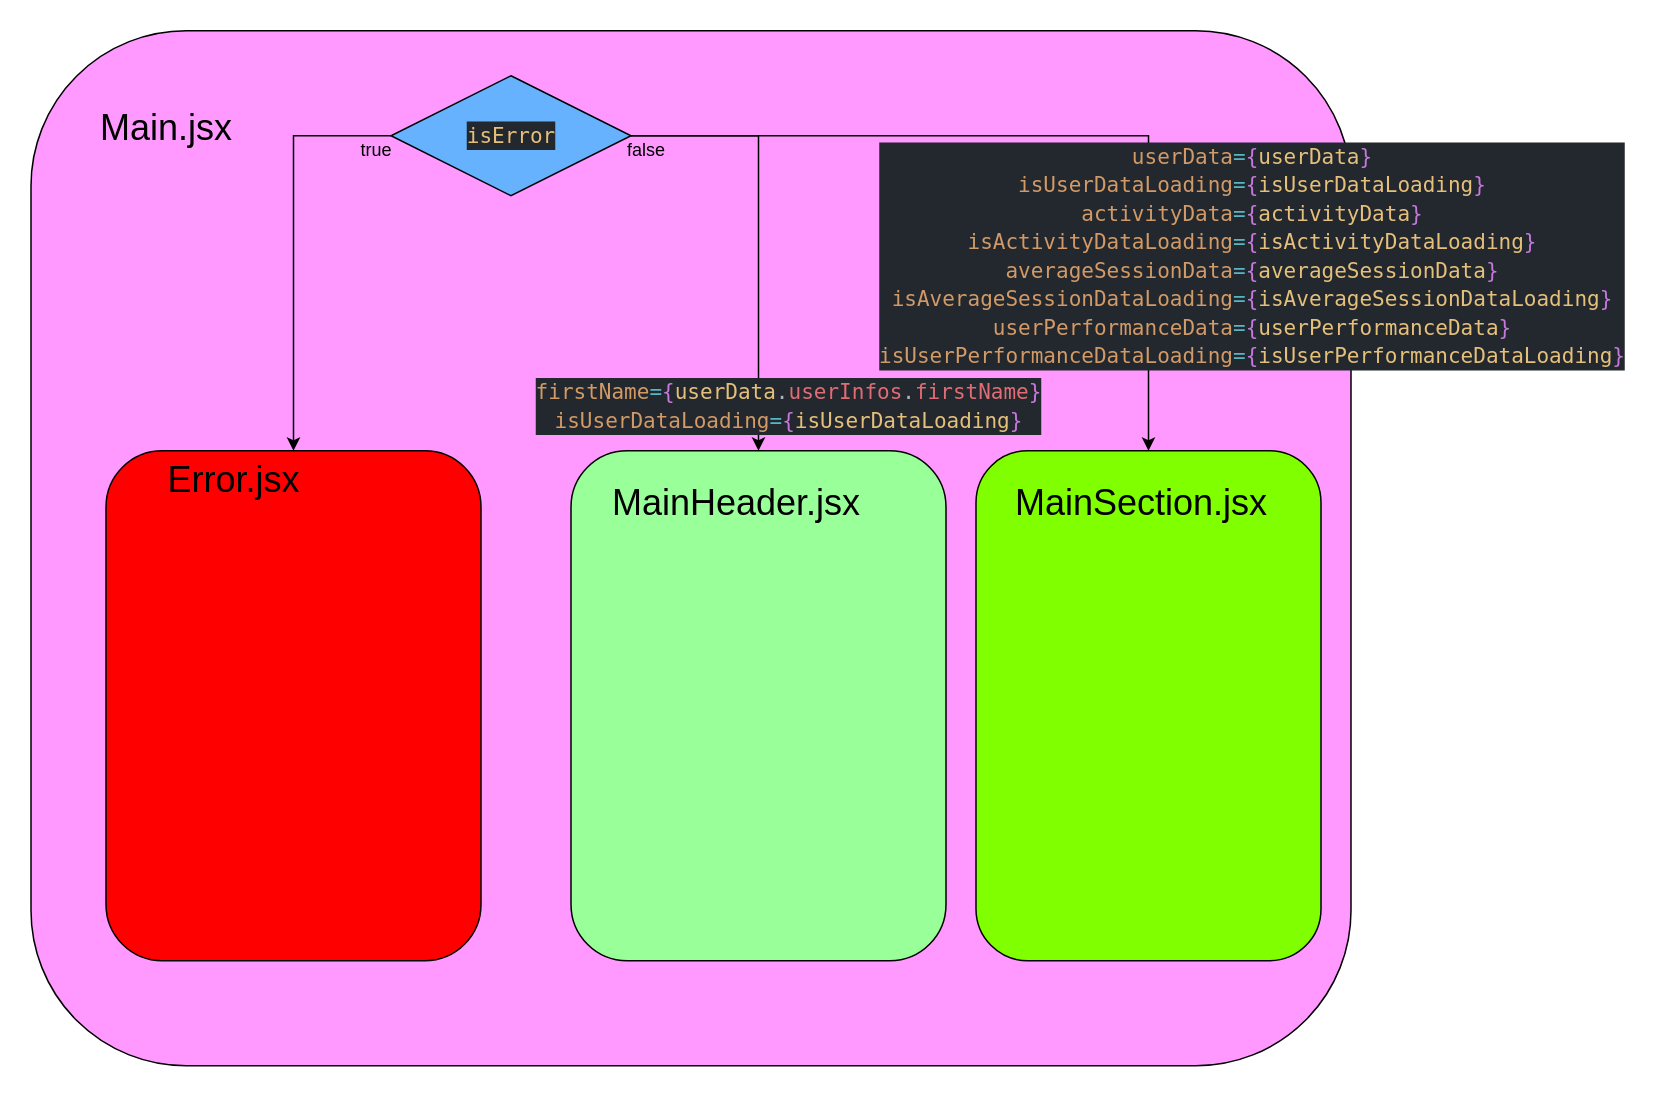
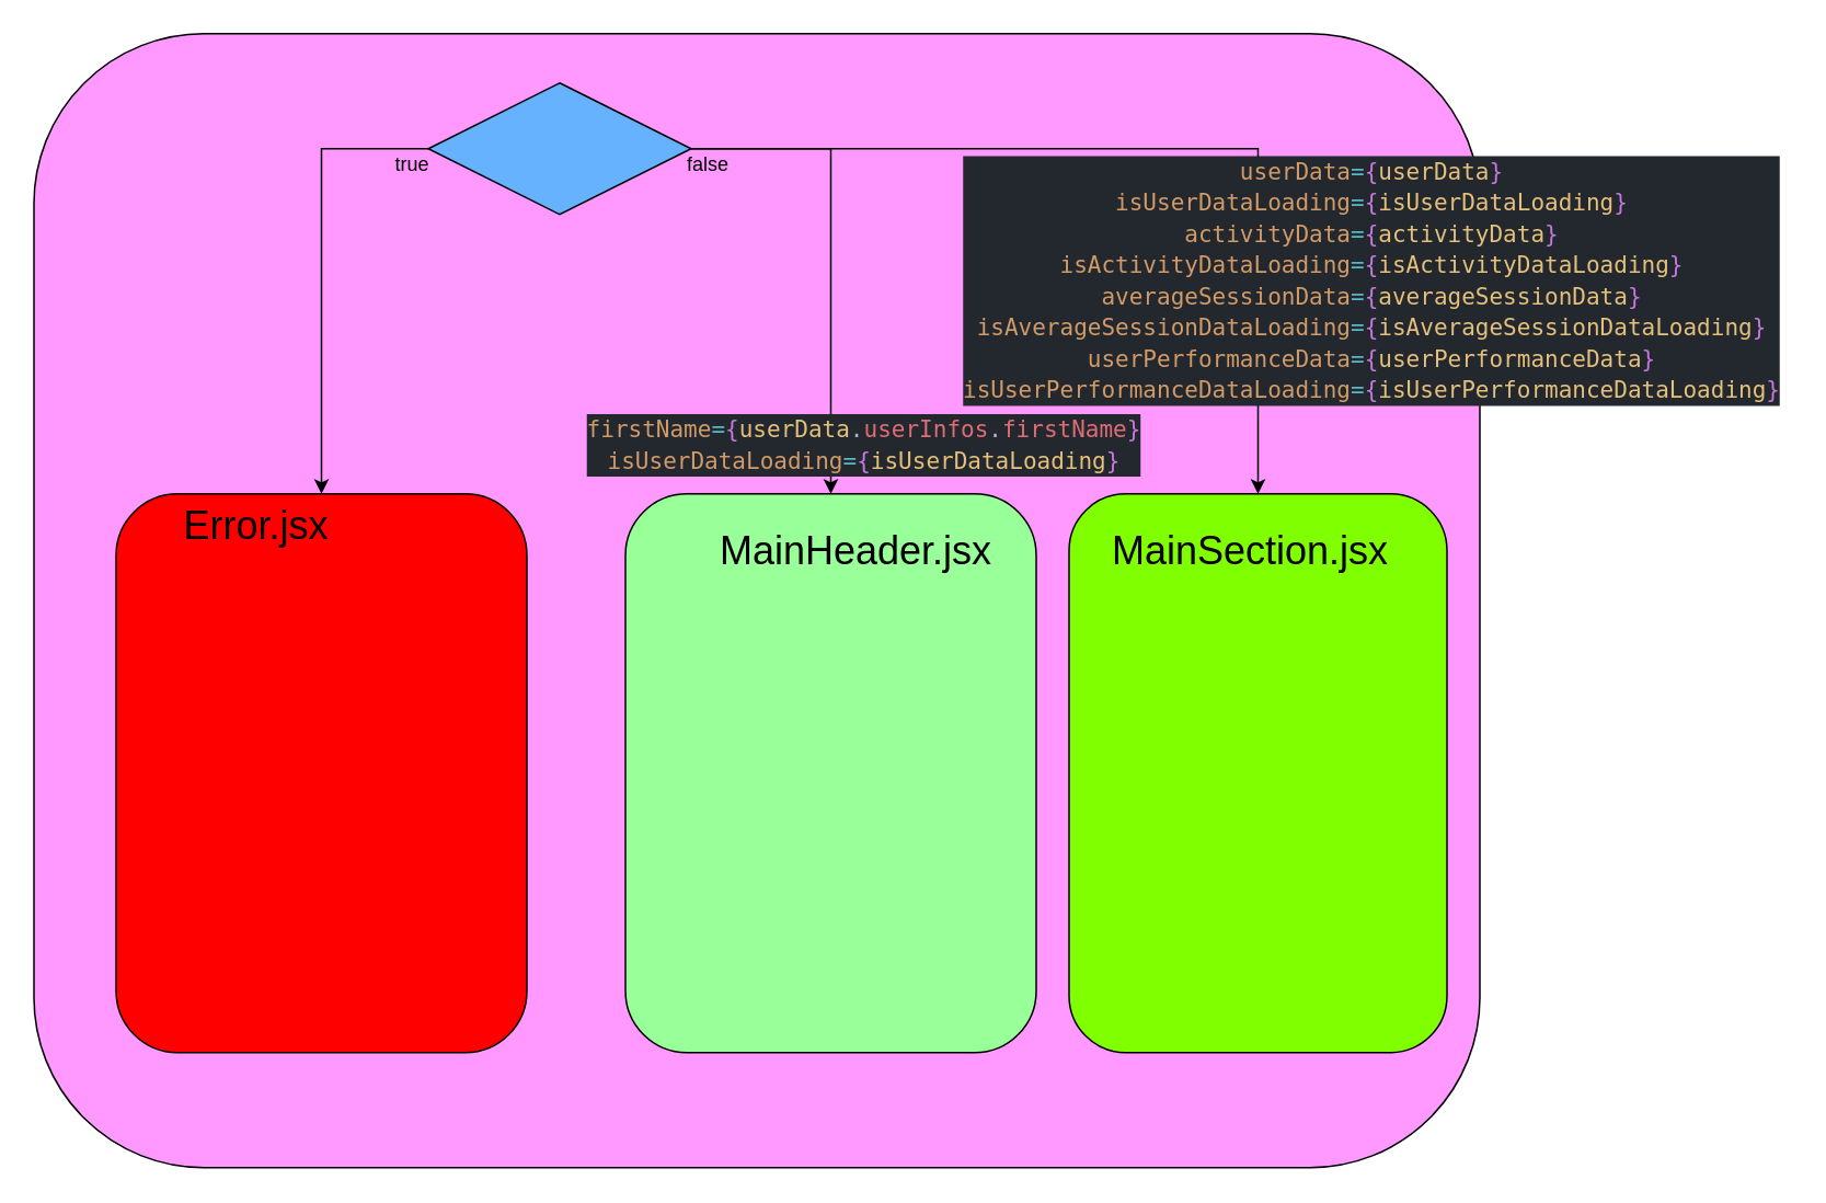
  <mxCell id="0" />
  <mxCell id="1" parent="0" />
  <mxCell id="2" value="" style="rounded=1;whiteSpace=wrap;html=1;fontFamily=Helvetica;fontSize=24;fontColor=default;strokeColor=default;fillColor=#FF99FF;" vertex="1" parent="1"><mxGeometry x="20" y="20" width="880" height="690" as="geometry" /></mxCell>
- <mxCell id="3" value="Main.jsx" style="text;html=1;align=center;verticalAlign=middle;resizable=0;points=[];autosize=1;strokeColor=none;fillColor=none;fontSize=24;fontFamily=Helvetica;fontColor=default;" vertex="1" parent="1"><mxGeometry x="60" y="70" width="100" height="30" as="geometry" /></mxCell>
  <mxCell id="4" value="" style="rounded=1;whiteSpace=wrap;html=1;fillColor=#99FF99;" vertex="1" parent="1"><mxGeometry x="380" y="300" width="250" height="340" as="geometry" /></mxCell>
- <mxCell id="5" value="MainHeader.jsx" style="text;html=1;align=center;verticalAlign=middle;resizable=0;points=[];autosize=1;strokeColor=none;fillColor=none;fontSize=24;fontFamily=Helvetica;fontColor=default;" vertex="1" parent="1"><mxGeometry x="400" y="320" width="180" height="30" as="geometry" /></mxCell>
+ <mxCell id="5" value="MainHeader.jsx" style="text;html=1;align=center;verticalAlign=middle;resizable=0;points=[];autosize=1;strokeColor=none;fillColor=none;fontSize=24;fontFamily=Helvetica;fontColor=default;" vertex="1" parent="1"><mxGeometry x="430" y="320" width="180" height="30" as="geometry" /></mxCell>
  <mxCell id="6" value="" style="rounded=1;whiteSpace=wrap;html=1;fillColor=#80FF00;" vertex="1" parent="1"><mxGeometry x="650" y="300" width="230" height="340" as="geometry" /></mxCell>
  <mxCell id="7" value="MainSection.jsx" style="text;html=1;align=center;verticalAlign=middle;resizable=0;points=[];autosize=1;strokeColor=none;fillColor=none;fontSize=24;fontFamily=Helvetica;fontColor=default;" vertex="1" parent="1"><mxGeometry x="670" y="320" width="180" height="30" as="geometry" /></mxCell>
  <mxCell id="8" value="" style="rounded=1;whiteSpace=wrap;html=1;fillColor=#FF0000;" vertex="1" parent="1"><mxGeometry x="70" y="300" width="250" height="340" as="geometry" /></mxCell>
  <mxCell id="9" value="Error.jsx" style="text;html=1;align=center;verticalAlign=middle;resizable=0;points=[];autosize=1;strokeColor=none;fillColor=none;fontSize=24;fontFamily=Helvetica;fontColor=default;" vertex="1" parent="1"><mxGeometry x="105" y="305" width="100" height="30" as="geometry" /></mxCell>
  <mxCell id="10" style="edgeStyle=orthogonalEdgeStyle;rounded=0;orthogonalLoop=1;jettySize=auto;html=1;exitX=1;exitY=0.5;exitDx=0;exitDy=0;entryX=0.5;entryY=0;entryDx=0;entryDy=0;" edge="1" parent="1" source="13" target="4"><mxGeometry relative="1" as="geometry" /></mxCell>
  <mxCell id="11" style="edgeStyle=orthogonalEdgeStyle;rounded=0;orthogonalLoop=1;jettySize=auto;html=1;exitX=1;exitY=0.5;exitDx=0;exitDy=0;" edge="1" parent="1" source="13" target="6"><mxGeometry relative="1" as="geometry" /></mxCell>
  <mxCell id="12" style="edgeStyle=orthogonalEdgeStyle;rounded=0;orthogonalLoop=1;jettySize=auto;html=1;exitX=0;exitY=0.5;exitDx=0;exitDy=0;" edge="1" parent="1" source="13" target="8"><mxGeometry relative="1" as="geometry" /></mxCell>
  <mxCell id="13" value="" style="rhombus;whiteSpace=wrap;html=1;fillColor=#66B2FF;" vertex="1" parent="1"><mxGeometry x="260" y="50" width="160" height="80" as="geometry" /></mxCell>
- <mxCell id="14" value="&lt;div style=&quot;color: rgb(171 , 178 , 191) ; background-color: rgb(35 , 39 , 46) ; font-family: &amp;#34;droid sans mono&amp;#34; , &amp;#34;monospace&amp;#34; , monospace ; font-size: 14px ; line-height: 19px&quot;&gt;&lt;span style=&quot;color: #e5c07b&quot;&gt;isError&lt;/span&gt;&lt;/div&gt;" style="text;html=1;align=center;verticalAlign=middle;resizable=0;points=[];autosize=1;strokeColor=none;fillColor=none;" vertex="1" parent="1"><mxGeometry x="305" y="80" width="70" height="20" as="geometry" /></mxCell>
  <mxCell id="15" value="true" style="text;html=1;align=center;verticalAlign=middle;resizable=0;points=[];autosize=1;strokeColor=none;fillColor=none;" vertex="1" parent="1"><mxGeometry x="230" y="90" width="40" height="20" as="geometry" /></mxCell>
  <mxCell id="16" value="false" style="text;html=1;align=center;verticalAlign=middle;resizable=0;points=[];autosize=1;strokeColor=none;fillColor=none;" vertex="1" parent="1"><mxGeometry x="410" y="90" width="40" height="20" as="geometry" /></mxCell>
  <mxCell id="17" value="&lt;div style=&quot;color: rgb(171 , 178 , 191) ; background-color: rgb(35 , 39 , 46) ; font-family: &amp;#34;droid sans mono&amp;#34; , &amp;#34;monospace&amp;#34; , monospace ; font-size: 14px ; line-height: 19px&quot;&gt;&lt;div&gt;&lt;span style=&quot;color: #d19a66&quot;&gt;userData&lt;/span&gt;&lt;span style=&quot;color: #56b6c2&quot;&gt;=&lt;/span&gt;&lt;span style=&quot;color: #c678dd&quot;&gt;{&lt;/span&gt;&lt;span style=&quot;color: #e5c07b&quot;&gt;userData&lt;/span&gt;&lt;span style=&quot;color: #c678dd&quot;&gt;}&lt;/span&gt;&lt;/div&gt;&lt;div&gt;        &lt;span style=&quot;color: #d19a66&quot;&gt;isUserDataLoading&lt;/span&gt;&lt;span style=&quot;color: #56b6c2&quot;&gt;=&lt;/span&gt;&lt;span style=&quot;color: #c678dd&quot;&gt;{&lt;/span&gt;&lt;span style=&quot;color: #e5c07b&quot;&gt;isUserDataLoading&lt;/span&gt;&lt;span style=&quot;color: #c678dd&quot;&gt;}&lt;/span&gt;&lt;/div&gt;&lt;div&gt;        &lt;span style=&quot;color: #d19a66&quot;&gt;activityData&lt;/span&gt;&lt;span style=&quot;color: #56b6c2&quot;&gt;=&lt;/span&gt;&lt;span style=&quot;color: #c678dd&quot;&gt;{&lt;/span&gt;&lt;span style=&quot;color: #e5c07b&quot;&gt;activityData&lt;/span&gt;&lt;span style=&quot;color: #c678dd&quot;&gt;}&lt;/span&gt;&lt;/div&gt;&lt;div&gt;        &lt;span style=&quot;color: #d19a66&quot;&gt;isActivityDataLoading&lt;/span&gt;&lt;span style=&quot;color: #56b6c2&quot;&gt;=&lt;/span&gt;&lt;span style=&quot;color: #c678dd&quot;&gt;{&lt;/span&gt;&lt;span style=&quot;color: #e5c07b&quot;&gt;isActivityDataLoading&lt;/span&gt;&lt;span style=&quot;color: #c678dd&quot;&gt;}&lt;/span&gt;&lt;/div&gt;&lt;div&gt;        &lt;span style=&quot;color: #d19a66&quot;&gt;averageSessionData&lt;/span&gt;&lt;span style=&quot;color: #56b6c2&quot;&gt;=&lt;/span&gt;&lt;span style=&quot;color: #c678dd&quot;&gt;{&lt;/span&gt;&lt;span style=&quot;color: #e5c07b&quot;&gt;averageSessionData&lt;/span&gt;&lt;span style=&quot;color: #c678dd&quot;&gt;}&lt;/span&gt;&lt;/div&gt;&lt;div&gt;        &lt;span style=&quot;color: #d19a66&quot;&gt;isAverageSessionDataLoading&lt;/span&gt;&lt;span style=&quot;color: #56b6c2&quot;&gt;=&lt;/span&gt;&lt;span style=&quot;color: #c678dd&quot;&gt;{&lt;/span&gt;&lt;span style=&quot;color: #e5c07b&quot;&gt;isAverageSessionDataLoading&lt;/span&gt;&lt;span style=&quot;color: #c678dd&quot;&gt;}&lt;/span&gt;&lt;/div&gt;&lt;div&gt;        &lt;span style=&quot;color: #d19a66&quot;&gt;userPerformanceData&lt;/span&gt;&lt;span style=&quot;color: #56b6c2&quot;&gt;=&lt;/span&gt;&lt;span style=&quot;color: #c678dd&quot;&gt;{&lt;/span&gt;&lt;span style=&quot;color: #e5c07b&quot;&gt;userPerformanceData&lt;/span&gt;&lt;span style=&quot;color: #c678dd&quot;&gt;}&lt;/span&gt;&lt;/div&gt;&lt;div&gt;        &lt;span style=&quot;color: #d19a66&quot;&gt;isUserPerformanceDataLoading&lt;/span&gt;&lt;span style=&quot;color: #56b6c2&quot;&gt;=&lt;/span&gt;&lt;span style=&quot;color: #c678dd&quot;&gt;{&lt;/span&gt;&lt;span style=&quot;color: #e5c07b&quot;&gt;isUserPerformanceDataLoading&lt;/span&gt;&lt;span style=&quot;color: #c678dd&quot;&gt;}&lt;/span&gt;&lt;/div&gt;&lt;/div&gt;" style="text;html=1;align=center;verticalAlign=middle;resizable=0;points=[];autosize=1;strokeColor=none;fillColor=none;" vertex="1" parent="1"><mxGeometry x="579" y="90" width="510" height="160" as="geometry" /></mxCell>
  <mxCell id="18" value="&lt;div style=&quot;color: rgb(171 , 178 , 191) ; background-color: rgb(35 , 39 , 46) ; font-family: &amp;#34;droid sans mono&amp;#34; , &amp;#34;monospace&amp;#34; , monospace ; font-size: 14px ; line-height: 19px&quot;&gt;&lt;div&gt;&lt;span style=&quot;color: #d19a66&quot;&gt;firstName&lt;/span&gt;&lt;span style=&quot;color: #56b6c2&quot;&gt;=&lt;/span&gt;&lt;span style=&quot;color: #c678dd&quot;&gt;{&lt;/span&gt;&lt;span style=&quot;color: #e5c07b&quot;&gt;userData&lt;/span&gt;.&lt;span style=&quot;color: #e06c75&quot;&gt;userInfos&lt;/span&gt;.&lt;span style=&quot;color: #e06c75&quot;&gt;firstName&lt;/span&gt;&lt;span style=&quot;color: #c678dd&quot;&gt;}&lt;/span&gt;&lt;/div&gt;&lt;div&gt;        &lt;span style=&quot;color: #d19a66&quot;&gt;isUserDataLoading&lt;/span&gt;&lt;span style=&quot;color: #56b6c2&quot;&gt;=&lt;/span&gt;&lt;span style=&quot;color: #c678dd&quot;&gt;{&lt;/span&gt;&lt;span style=&quot;color: #e5c07b&quot;&gt;isUserDataLoading&lt;/span&gt;&lt;span style=&quot;color: #c678dd&quot;&gt;}&lt;/span&gt;&lt;/div&gt;&lt;/div&gt;" style="text;html=1;align=center;verticalAlign=middle;resizable=0;points=[];autosize=1;strokeColor=none;fillColor=none;" vertex="1" parent="1"><mxGeometry x="350" y="250" width="350" height="40" as="geometry" /></mxCell>
